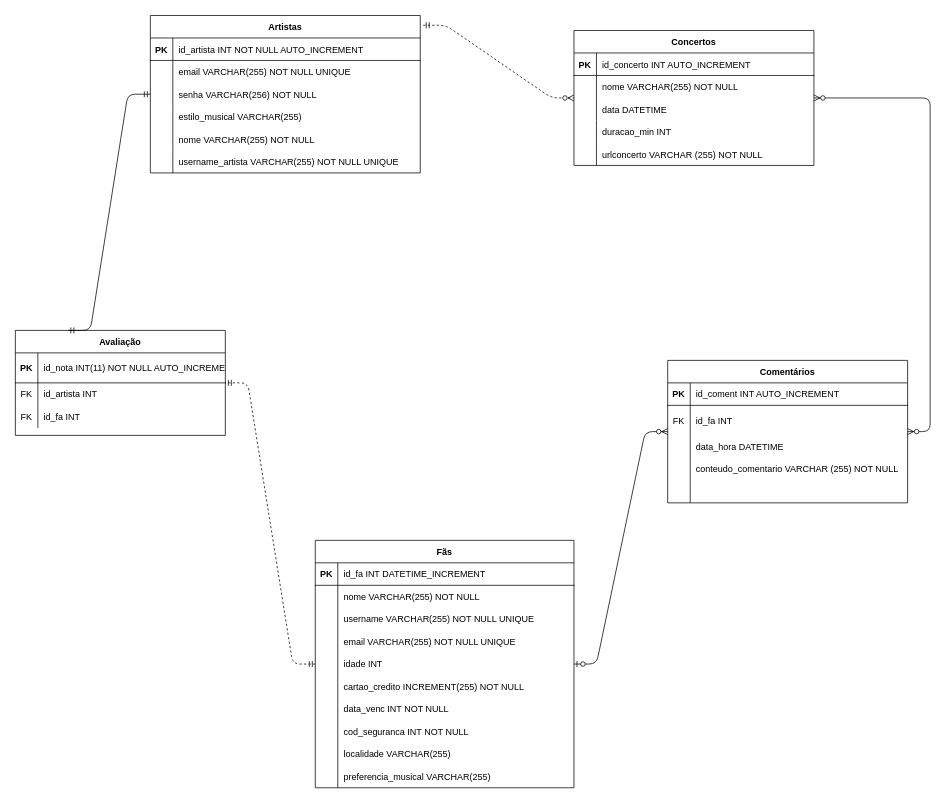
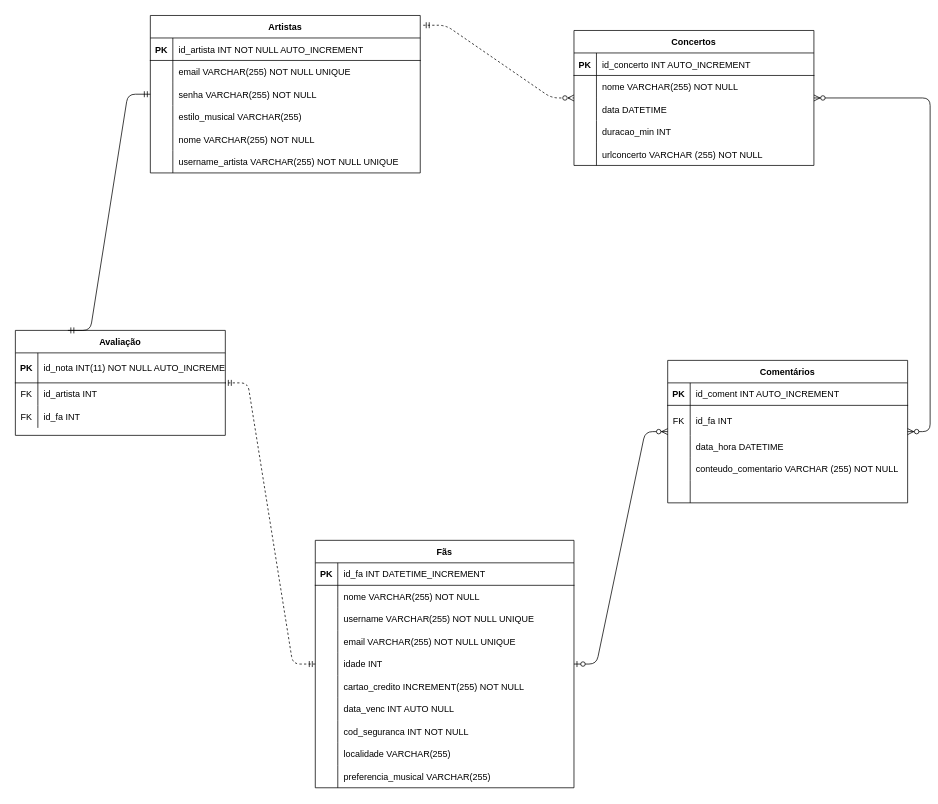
  <mxCell id="0" />
  <mxCell id="1" parent="0" />
  <mxCell id="2" value="Fãs" style="shape=table;startSize=30;container=1;collapsible=1;childLayout=tableLayout;fixedRows=1;rowLines=0;fontStyle=1;align=center;resizeLast=1;" parent="1" vertex="1"><mxGeometry x="420" y="720" width="345" height="330" as="geometry" /></mxCell>
  <mxCell id="3" value="" style="shape=partialRectangle;collapsible=0;dropTarget=0;pointerEvents=0;fillColor=none;points=[[0,0.5],[1,0.5]];portConstraint=eastwest;top=0;left=0;right=0;bottom=1;fontStyle=0" parent="2" vertex="1"><mxGeometry y="30" width="345" height="30" as="geometry" /></mxCell>
  <mxCell id="4" value="PK" style="shape=partialRectangle;overflow=hidden;connectable=0;fillColor=none;top=0;left=0;bottom=0;right=0;fontStyle=1;" parent="3" vertex="1"><mxGeometry width="30" height="30" as="geometry" /></mxCell>
  <mxCell id="5" value="id_fa INT DATETIME_INCREMENT " style="shape=partialRectangle;overflow=hidden;connectable=0;fillColor=none;top=0;left=0;bottom=0;right=0;align=left;spacingLeft=6;fontStyle=0;" parent="3" vertex="1"><mxGeometry x="30" width="315" height="30" as="geometry" /></mxCell>
  <mxCell id="6" value="" style="shape=partialRectangle;collapsible=0;dropTarget=0;pointerEvents=0;fillColor=none;points=[[0,0.5],[1,0.5]];portConstraint=eastwest;top=0;left=0;right=0;bottom=0;" parent="2" vertex="1"><mxGeometry y="60" width="345" height="30" as="geometry" /></mxCell>
  <mxCell id="7" value="" style="shape=partialRectangle;overflow=hidden;connectable=0;fillColor=none;top=0;left=0;bottom=0;right=0;" parent="6" vertex="1"><mxGeometry width="30" height="30" as="geometry" /></mxCell>
  <mxCell id="8" value="nome VARCHAR(255) NOT NULL" style="shape=partialRectangle;overflow=hidden;connectable=0;fillColor=none;top=0;left=0;bottom=0;right=0;align=left;spacingLeft=6;" parent="6" vertex="1"><mxGeometry x="30" width="315" height="30" as="geometry" /></mxCell>
  <mxCell id="9" value="" style="shape=partialRectangle;collapsible=0;dropTarget=0;pointerEvents=0;fillColor=none;points=[[0,0.5],[1,0.5]];portConstraint=eastwest;top=0;left=0;right=0;bottom=0;" parent="2" vertex="1"><mxGeometry y="90" width="345" height="30" as="geometry" /></mxCell>
  <mxCell id="10" value="" style="shape=partialRectangle;overflow=hidden;connectable=0;fillColor=none;top=0;left=0;bottom=0;right=0;" parent="9" vertex="1"><mxGeometry width="30" height="30" as="geometry" /></mxCell>
  <mxCell id="11" value="username VARCHAR(255) NOT NULL UNIQUE" style="shape=partialRectangle;overflow=hidden;connectable=0;fillColor=none;top=0;left=0;bottom=0;right=0;align=left;spacingLeft=6;" parent="9" vertex="1"><mxGeometry x="30" width="315" height="30" as="geometry" /></mxCell>
  <mxCell id="12" style="shape=partialRectangle;collapsible=0;dropTarget=0;pointerEvents=0;fillColor=none;points=[[0,0.5],[1,0.5]];portConstraint=eastwest;top=0;left=0;right=0;bottom=0;" vertex="1" parent="2"><mxGeometry y="120" width="345" height="30" as="geometry" /></mxCell>
  <mxCell id="13" style="shape=partialRectangle;overflow=hidden;connectable=0;fillColor=none;top=0;left=0;bottom=0;right=0;" vertex="1" parent="12"><mxGeometry width="30" height="30" as="geometry" /></mxCell>
  <mxCell id="14" value="email VARCHAR(255) NOT NULL UNIQUE" style="shape=partialRectangle;overflow=hidden;connectable=0;fillColor=none;top=0;left=0;bottom=0;right=0;align=left;spacingLeft=6;" vertex="1" parent="12"><mxGeometry x="30" width="315" height="30" as="geometry" /></mxCell>
  <mxCell id="15" style="shape=partialRectangle;collapsible=0;dropTarget=0;pointerEvents=0;fillColor=none;points=[[0,0.5],[1,0.5]];portConstraint=eastwest;top=0;left=0;right=0;bottom=0;" vertex="1" parent="2"><mxGeometry y="150" width="345" height="30" as="geometry" /></mxCell>
  <mxCell id="16" style="shape=partialRectangle;overflow=hidden;connectable=0;fillColor=none;top=0;left=0;bottom=0;right=0;" vertex="1" parent="15"><mxGeometry width="30" height="30" as="geometry" /></mxCell>
  <mxCell id="17" value="idade INT" style="shape=partialRectangle;overflow=hidden;connectable=0;fillColor=none;top=0;left=0;bottom=0;right=0;align=left;spacingLeft=6;" vertex="1" parent="15"><mxGeometry x="30" width="315" height="30" as="geometry" /></mxCell>
  <mxCell id="18" style="shape=partialRectangle;collapsible=0;dropTarget=0;pointerEvents=0;fillColor=none;points=[[0,0.5],[1,0.5]];portConstraint=eastwest;top=0;left=0;right=0;bottom=0;" vertex="1" parent="2"><mxGeometry y="180" width="345" height="30" as="geometry" /></mxCell>
  <mxCell id="19" style="shape=partialRectangle;overflow=hidden;connectable=0;fillColor=none;top=0;left=0;bottom=0;right=0;" vertex="1" parent="18"><mxGeometry width="30" height="30" as="geometry" /></mxCell>
  <mxCell id="20" value="cartao_credito INCREMENT(255) NOT NULL" style="shape=partialRectangle;overflow=hidden;connectable=0;fillColor=none;top=0;left=0;bottom=0;right=0;align=left;spacingLeft=6;" vertex="1" parent="18"><mxGeometry x="30" width="315" height="30" as="geometry" /></mxCell>
  <mxCell id="21" style="shape=partialRectangle;collapsible=0;dropTarget=0;pointerEvents=0;fillColor=none;points=[[0,0.5],[1,0.5]];portConstraint=eastwest;top=0;left=0;right=0;bottom=0;" vertex="1" parent="2"><mxGeometry y="210" width="345" height="30" as="geometry" /></mxCell>
  <mxCell id="22" style="shape=partialRectangle;overflow=hidden;connectable=0;fillColor=none;top=0;left=0;bottom=0;right=0;" vertex="1" parent="21"><mxGeometry width="30" height="30" as="geometry" /></mxCell>
- <mxCell id="23" value="data_venc INT NOT NULL" style="shape=partialRectangle;overflow=hidden;connectable=0;fillColor=none;top=0;left=0;bottom=0;right=0;align=left;spacingLeft=6;" vertex="1" parent="21"><mxGeometry x="30" width="315" height="30" as="geometry" /></mxCell>
+ <mxCell id="23" value="data_venc INT AUTO NULL" style="shape=partialRectangle;overflow=hidden;connectable=0;fillColor=none;top=0;left=0;bottom=0;right=0;align=left;spacingLeft=6;" vertex="1" parent="21"><mxGeometry x="30" width="315" height="30" as="geometry" /></mxCell>
  <mxCell id="24" style="shape=partialRectangle;collapsible=0;dropTarget=0;pointerEvents=0;fillColor=none;points=[[0,0.5],[1,0.5]];portConstraint=eastwest;top=0;left=0;right=0;bottom=0;" vertex="1" parent="2"><mxGeometry y="240" width="345" height="30" as="geometry" /></mxCell>
  <mxCell id="25" style="shape=partialRectangle;overflow=hidden;connectable=0;fillColor=none;top=0;left=0;bottom=0;right=0;" vertex="1" parent="24"><mxGeometry width="30" height="30" as="geometry" /></mxCell>
  <mxCell id="26" value="cod_seguranca INT NOT NULL" style="shape=partialRectangle;overflow=hidden;connectable=0;fillColor=none;top=0;left=0;bottom=0;right=0;align=left;spacingLeft=6;" vertex="1" parent="24"><mxGeometry x="30" width="315" height="30" as="geometry" /></mxCell>
  <mxCell id="27" style="shape=partialRectangle;collapsible=0;dropTarget=0;pointerEvents=0;fillColor=none;points=[[0,0.5],[1,0.5]];portConstraint=eastwest;top=0;left=0;right=0;bottom=0;" vertex="1" parent="2"><mxGeometry y="270" width="345" height="30" as="geometry" /></mxCell>
  <mxCell id="28" style="shape=partialRectangle;overflow=hidden;connectable=0;fillColor=none;top=0;left=0;bottom=0;right=0;" vertex="1" parent="27"><mxGeometry width="30" height="30" as="geometry" /></mxCell>
  <mxCell id="29" value="localidade VARCHAR(255)" style="shape=partialRectangle;overflow=hidden;connectable=0;fillColor=none;top=0;left=0;bottom=0;right=0;align=left;spacingLeft=6;" vertex="1" parent="27"><mxGeometry x="30" width="315" height="30" as="geometry" /></mxCell>
  <mxCell id="30" style="shape=partialRectangle;collapsible=0;dropTarget=0;pointerEvents=0;fillColor=none;points=[[0,0.5],[1,0.5]];portConstraint=eastwest;top=0;left=0;right=0;bottom=0;" vertex="1" parent="2"><mxGeometry y="300" width="345" height="30" as="geometry" /></mxCell>
  <mxCell id="31" style="shape=partialRectangle;overflow=hidden;connectable=0;fillColor=none;top=0;left=0;bottom=0;right=0;" vertex="1" parent="30"><mxGeometry width="30" height="30" as="geometry" /></mxCell>
  <mxCell id="32" value="preferencia_musical VARCHAR(255)" style="shape=partialRectangle;overflow=hidden;connectable=0;fillColor=none;top=0;left=0;bottom=0;right=0;align=left;spacingLeft=6;" vertex="1" parent="30"><mxGeometry x="30" width="315" height="30" as="geometry" /></mxCell>
  <mxCell id="33" value="Avaliação" style="shape=table;startSize=30;container=1;collapsible=1;childLayout=tableLayout;fixedRows=1;rowLines=0;fontStyle=1;align=center;resizeLast=1;" parent="1" vertex="1"><mxGeometry x="20" y="440" width="280" height="140" as="geometry" /></mxCell>
  <mxCell id="34" value="" style="shape=partialRectangle;collapsible=0;dropTarget=0;pointerEvents=0;fillColor=none;points=[[0,0.5],[1,0.5]];portConstraint=eastwest;top=0;left=0;right=0;bottom=1;" parent="33" vertex="1"><mxGeometry y="30" width="280" height="40" as="geometry" /></mxCell>
  <mxCell id="35" value="PK" style="shape=partialRectangle;overflow=hidden;connectable=0;fillColor=none;top=0;left=0;bottom=0;right=0;fontStyle=1;" parent="34" vertex="1"><mxGeometry width="30" height="40" as="geometry" /></mxCell>
  <mxCell id="36" value="id_nota INT(11) NOT NULL AUTO_INCREMENT" style="shape=partialRectangle;overflow=hidden;connectable=0;fillColor=none;top=0;left=0;bottom=0;right=0;align=left;spacingLeft=6;fontStyle=0;" parent="34" vertex="1"><mxGeometry x="30" width="250" height="40" as="geometry" /></mxCell>
  <mxCell id="37" value="" style="shape=partialRectangle;collapsible=0;dropTarget=0;pointerEvents=0;fillColor=none;points=[[0,0.5],[1,0.5]];portConstraint=eastwest;top=0;left=0;right=0;bottom=0;" parent="33" vertex="1"><mxGeometry y="70" width="280" height="30" as="geometry" /></mxCell>
  <mxCell id="38" value="FK" style="shape=partialRectangle;overflow=hidden;connectable=0;fillColor=none;top=0;left=0;bottom=0;right=0;" parent="37" vertex="1"><mxGeometry width="30" height="30" as="geometry" /></mxCell>
  <mxCell id="39" value="id_artista INT" style="shape=partialRectangle;overflow=hidden;connectable=0;fillColor=none;top=0;left=0;bottom=0;right=0;align=left;spacingLeft=6;" parent="37" vertex="1"><mxGeometry x="30" width="250" height="30" as="geometry" /></mxCell>
  <mxCell id="40" style="shape=partialRectangle;collapsible=0;dropTarget=0;pointerEvents=0;fillColor=none;points=[[0,0.5],[1,0.5]];portConstraint=eastwest;top=0;left=0;right=0;bottom=0;" vertex="1" parent="33"><mxGeometry y="100" width="280" height="30" as="geometry" /></mxCell>
  <mxCell id="41" value="FK" style="shape=partialRectangle;overflow=hidden;connectable=0;fillColor=none;top=0;left=0;bottom=0;right=0;" vertex="1" parent="40"><mxGeometry width="30" height="30" as="geometry" /></mxCell>
  <mxCell id="42" value="id_fa INT" style="shape=partialRectangle;overflow=hidden;connectable=0;fillColor=none;top=0;left=0;bottom=0;right=0;align=left;spacingLeft=6;" vertex="1" parent="40"><mxGeometry x="30" width="250" height="30" as="geometry" /></mxCell>
  <mxCell id="43" value="Artistas" style="shape=table;startSize=30;container=1;collapsible=1;childLayout=tableLayout;fixedRows=1;rowLines=0;fontStyle=1;align=center;resizeLast=1;" vertex="1" parent="1"><mxGeometry x="200" y="20" width="360" height="210" as="geometry"><mxRectangle x="40" y="30" width="80" height="30" as="alternateBounds" /></mxGeometry></mxCell>
  <mxCell id="44" value="" style="shape=partialRectangle;collapsible=0;dropTarget=0;pointerEvents=0;fillColor=none;points=[[0,0.5],[1,0.5]];portConstraint=eastwest;top=0;left=0;right=0;bottom=1;" vertex="1" parent="43"><mxGeometry y="30" width="360" height="30" as="geometry" /></mxCell>
  <mxCell id="45" value="PK" style="shape=partialRectangle;overflow=hidden;connectable=0;fillColor=none;top=0;left=0;bottom=0;right=0;fontStyle=1;" vertex="1" parent="44"><mxGeometry width="30" height="30" as="geometry" /></mxCell>
  <mxCell id="46" value="id_artista INT NOT NULL AUTO_INCREMENT" style="shape=partialRectangle;overflow=hidden;connectable=0;fillColor=none;top=0;left=0;bottom=0;right=0;align=left;spacingLeft=6;fontStyle=0;" vertex="1" parent="44"><mxGeometry x="30" width="330" height="30" as="geometry" /></mxCell>
  <mxCell id="47" value="" style="shape=partialRectangle;collapsible=0;dropTarget=0;pointerEvents=0;fillColor=none;points=[[0,0.5],[1,0.5]];portConstraint=eastwest;top=0;left=0;right=0;bottom=0;" vertex="1" parent="43"><mxGeometry y="60" width="360" height="30" as="geometry" /></mxCell>
  <mxCell id="48" value="" style="shape=partialRectangle;overflow=hidden;connectable=0;fillColor=none;top=0;left=0;bottom=0;right=0;" vertex="1" parent="47"><mxGeometry width="30" height="30" as="geometry" /></mxCell>
  <mxCell id="49" value="email VARCHAR(255) NOT NULL UNIQUE" style="shape=partialRectangle;overflow=hidden;connectable=0;fillColor=none;top=0;left=0;bottom=0;right=0;align=left;spacingLeft=6;" vertex="1" parent="47"><mxGeometry x="30" width="330" height="30" as="geometry" /></mxCell>
  <mxCell id="50" style="shape=partialRectangle;collapsible=0;dropTarget=0;pointerEvents=0;fillColor=none;points=[[0,0.5],[1,0.5]];portConstraint=eastwest;top=0;left=0;right=0;bottom=0;" vertex="1" parent="43"><mxGeometry y="90" width="360" height="30" as="geometry" /></mxCell>
  <mxCell id="51" style="shape=partialRectangle;overflow=hidden;connectable=0;fillColor=none;top=0;left=0;bottom=0;right=0;" vertex="1" parent="50"><mxGeometry width="30" height="30" as="geometry" /></mxCell>
- <mxCell id="52" value="senha VARCHAR(256) NOT NULL" style="shape=partialRectangle;overflow=hidden;connectable=0;fillColor=none;top=0;left=0;bottom=0;right=0;align=left;spacingLeft=6;" vertex="1" parent="50"><mxGeometry x="30" width="330" height="30" as="geometry" /></mxCell>
+ <mxCell id="52" value="senha VARCHAR(255) NOT NULL" style="shape=partialRectangle;overflow=hidden;connectable=0;fillColor=none;top=0;left=0;bottom=0;right=0;align=left;spacingLeft=6;" vertex="1" parent="50"><mxGeometry x="30" width="330" height="30" as="geometry" /></mxCell>
  <mxCell id="53" value="" style="shape=partialRectangle;collapsible=0;dropTarget=0;pointerEvents=0;fillColor=none;points=[[0,0.5],[1,0.5]];portConstraint=eastwest;top=0;left=0;right=0;bottom=0;" vertex="1" parent="43"><mxGeometry y="120" width="360" height="30" as="geometry" /></mxCell>
  <mxCell id="54" value="" style="shape=partialRectangle;overflow=hidden;connectable=0;fillColor=none;top=0;left=0;bottom=0;right=0;" vertex="1" parent="53"><mxGeometry width="30" height="30" as="geometry" /></mxCell>
  <mxCell id="55" value="estilo_musical VARCHAR(255)" style="shape=partialRectangle;overflow=hidden;connectable=0;fillColor=none;top=0;left=0;bottom=0;right=0;align=left;spacingLeft=6;" vertex="1" parent="53"><mxGeometry x="30" width="330" height="30" as="geometry" /></mxCell>
  <mxCell id="56" style="shape=partialRectangle;collapsible=0;dropTarget=0;pointerEvents=0;fillColor=none;points=[[0,0.5],[1,0.5]];portConstraint=eastwest;top=0;left=0;right=0;bottom=0;" vertex="1" parent="43"><mxGeometry y="150" width="360" height="30" as="geometry" /></mxCell>
  <mxCell id="57" style="shape=partialRectangle;overflow=hidden;connectable=0;fillColor=none;top=0;left=0;bottom=0;right=0;" vertex="1" parent="56"><mxGeometry width="30" height="30" as="geometry" /></mxCell>
  <mxCell id="58" value="nome VARCHAR(255) NOT NULL" style="shape=partialRectangle;overflow=hidden;connectable=0;fillColor=none;top=0;left=0;bottom=0;right=0;align=left;spacingLeft=6;" vertex="1" parent="56"><mxGeometry x="30" width="330" height="30" as="geometry" /></mxCell>
  <mxCell id="59" style="shape=partialRectangle;collapsible=0;dropTarget=0;pointerEvents=0;fillColor=none;points=[[0,0.5],[1,0.5]];portConstraint=eastwest;top=0;left=0;right=0;bottom=0;" vertex="1" parent="43"><mxGeometry y="180" width="360" height="30" as="geometry" /></mxCell>
  <mxCell id="60" style="shape=partialRectangle;overflow=hidden;connectable=0;fillColor=none;top=0;left=0;bottom=0;right=0;" vertex="1" parent="59"><mxGeometry width="30" height="30" as="geometry" /></mxCell>
  <mxCell id="61" value="username_artista VARCHAR(255) NOT NULL UNIQUE" style="shape=partialRectangle;overflow=hidden;connectable=0;fillColor=none;top=0;left=0;bottom=0;right=0;align=left;spacingLeft=6;" vertex="1" parent="59"><mxGeometry x="30" width="330" height="30" as="geometry" /></mxCell>
  <mxCell id="62" value="Comentários" style="shape=table;startSize=30;container=1;collapsible=1;childLayout=tableLayout;fixedRows=1;rowLines=0;fontStyle=1;align=center;resizeLast=1;" vertex="1" parent="1"><mxGeometry x="890" y="480" width="320" height="190" as="geometry" /></mxCell>
  <mxCell id="63" value="" style="shape=partialRectangle;collapsible=0;dropTarget=0;pointerEvents=0;fillColor=none;points=[[0,0.5],[1,0.5]];portConstraint=eastwest;top=0;left=0;right=0;bottom=1;" vertex="1" parent="62"><mxGeometry y="30" width="320" height="30" as="geometry" /></mxCell>
  <mxCell id="64" value="PK" style="shape=partialRectangle;overflow=hidden;connectable=0;fillColor=none;top=0;left=0;bottom=0;right=0;fontStyle=1;" vertex="1" parent="63"><mxGeometry width="30" height="30" as="geometry" /></mxCell>
  <mxCell id="65" value="id_coment INT AUTO_INCREMENT" style="shape=partialRectangle;overflow=hidden;connectable=0;fillColor=none;top=0;left=0;bottom=0;right=0;align=left;spacingLeft=6;fontStyle=0;" vertex="1" parent="63"><mxGeometry x="30" width="290" height="30" as="geometry" /></mxCell>
  <mxCell id="66" value="" style="shape=partialRectangle;collapsible=0;dropTarget=0;pointerEvents=0;fillColor=none;points=[[0,0.5],[1,0.5]];portConstraint=eastwest;top=0;left=0;right=0;bottom=0;" vertex="1" parent="62"><mxGeometry y="60" width="320" height="40" as="geometry" /></mxCell>
  <mxCell id="67" value="FK" style="shape=partialRectangle;overflow=hidden;connectable=0;fillColor=none;top=0;left=0;bottom=0;right=0;" vertex="1" parent="66"><mxGeometry width="30" height="40" as="geometry" /></mxCell>
  <mxCell id="68" value="id_fa INT" style="shape=partialRectangle;overflow=hidden;connectable=0;fillColor=none;top=0;left=0;bottom=0;right=0;align=left;spacingLeft=6;" vertex="1" parent="66"><mxGeometry x="30" width="290" height="40" as="geometry" /></mxCell>
  <mxCell id="69" style="shape=partialRectangle;collapsible=0;dropTarget=0;pointerEvents=0;fillColor=none;points=[[0,0.5],[1,0.5]];portConstraint=eastwest;top=0;left=0;right=0;bottom=0;" vertex="1" parent="62"><mxGeometry y="100" width="320" height="30" as="geometry" /></mxCell>
  <mxCell id="70" style="shape=partialRectangle;overflow=hidden;connectable=0;fillColor=none;top=0;left=0;bottom=0;right=0;" vertex="1" parent="69"><mxGeometry width="30" height="30" as="geometry" /></mxCell>
  <mxCell id="71" value="data_hora DATETIME" style="shape=partialRectangle;overflow=hidden;connectable=0;fillColor=none;top=0;left=0;bottom=0;right=0;align=left;spacingLeft=6;" vertex="1" parent="69"><mxGeometry x="30" width="290" height="30" as="geometry" /></mxCell>
  <mxCell id="72" style="shape=partialRectangle;collapsible=0;dropTarget=0;pointerEvents=0;fillColor=none;points=[[0,0.5],[1,0.5]];portConstraint=eastwest;top=0;left=0;right=0;bottom=0;" vertex="1" parent="62"><mxGeometry y="130" width="320" height="30" as="geometry" /></mxCell>
  <mxCell id="73" style="shape=partialRectangle;overflow=hidden;connectable=0;fillColor=none;top=0;left=0;bottom=0;right=0;" vertex="1" parent="72"><mxGeometry width="30" height="30" as="geometry" /></mxCell>
  <mxCell id="74" value="conteudo_comentario VARCHAR (255) NOT NULL" style="shape=partialRectangle;overflow=hidden;connectable=0;fillColor=none;top=0;left=0;bottom=0;right=0;align=left;spacingLeft=6;" vertex="1" parent="72"><mxGeometry x="30" width="290" height="30" as="geometry" /></mxCell>
  <mxCell id="75" style="shape=partialRectangle;collapsible=0;dropTarget=0;pointerEvents=0;fillColor=none;points=[[0,0.5],[1,0.5]];portConstraint=eastwest;top=0;left=0;right=0;bottom=0;" vertex="1" parent="62"><mxGeometry y="160" width="320" height="30" as="geometry" /></mxCell>
  <mxCell id="76" style="shape=partialRectangle;overflow=hidden;connectable=0;fillColor=none;top=0;left=0;bottom=0;right=0;" vertex="1" parent="75"><mxGeometry width="30" height="30" as="geometry" /></mxCell>
  <mxCell id="77" value="" style="shape=partialRectangle;overflow=hidden;connectable=0;fillColor=none;top=0;left=0;bottom=0;right=0;align=left;spacingLeft=6;" vertex="1" parent="75"><mxGeometry x="30" width="290" height="30" as="geometry" /></mxCell>
  <mxCell id="78" value="Concertos" style="shape=table;startSize=30;container=1;collapsible=1;childLayout=tableLayout;fixedRows=1;rowLines=0;fontStyle=1;align=center;resizeLast=1;" vertex="1" parent="1"><mxGeometry x="765" y="40" width="320" height="180" as="geometry" /></mxCell>
  <mxCell id="79" value="" style="shape=partialRectangle;collapsible=0;dropTarget=0;pointerEvents=0;fillColor=none;points=[[0,0.5],[1,0.5]];portConstraint=eastwest;top=0;left=0;right=0;bottom=1;" vertex="1" parent="78"><mxGeometry y="30" width="320" height="30" as="geometry" /></mxCell>
  <mxCell id="80" value="PK" style="shape=partialRectangle;overflow=hidden;connectable=0;fillColor=none;top=0;left=0;bottom=0;right=0;fontStyle=1;" vertex="1" parent="79"><mxGeometry width="30" height="30" as="geometry" /></mxCell>
  <mxCell id="81" value="id_concerto INT AUTO_INCREMENT" style="shape=partialRectangle;overflow=hidden;connectable=0;fillColor=none;top=0;left=0;bottom=0;right=0;align=left;spacingLeft=6;fontStyle=0;" vertex="1" parent="79"><mxGeometry x="30" width="290" height="30" as="geometry" /></mxCell>
  <mxCell id="82" value="" style="shape=partialRectangle;collapsible=0;dropTarget=0;pointerEvents=0;fillColor=none;points=[[0,0.5],[1,0.5]];portConstraint=eastwest;top=0;left=0;right=0;bottom=0;" vertex="1" parent="78"><mxGeometry y="60" width="320" height="30" as="geometry" /></mxCell>
  <mxCell id="83" value="" style="shape=partialRectangle;overflow=hidden;connectable=0;fillColor=none;top=0;left=0;bottom=0;right=0;" vertex="1" parent="82"><mxGeometry width="30" height="30" as="geometry" /></mxCell>
  <mxCell id="84" value="nome VARCHAR(255) NOT NULL" style="shape=partialRectangle;overflow=hidden;connectable=0;fillColor=none;top=0;left=0;bottom=0;right=0;align=left;spacingLeft=6;" vertex="1" parent="82"><mxGeometry x="30" width="290" height="30" as="geometry" /></mxCell>
  <mxCell id="85" style="shape=partialRectangle;collapsible=0;dropTarget=0;pointerEvents=0;fillColor=none;points=[[0,0.5],[1,0.5]];portConstraint=eastwest;top=0;left=0;right=0;bottom=0;" vertex="1" parent="78"><mxGeometry y="90" width="320" height="30" as="geometry" /></mxCell>
  <mxCell id="86" style="shape=partialRectangle;overflow=hidden;connectable=0;fillColor=none;top=0;left=0;bottom=0;right=0;" vertex="1" parent="85"><mxGeometry width="30" height="30" as="geometry" /></mxCell>
  <mxCell id="87" value="data DATETIME" style="shape=partialRectangle;overflow=hidden;connectable=0;fillColor=none;top=0;left=0;bottom=0;right=0;align=left;spacingLeft=6;" vertex="1" parent="85"><mxGeometry x="30" width="290" height="30" as="geometry" /></mxCell>
  <mxCell id="88" style="shape=partialRectangle;collapsible=0;dropTarget=0;pointerEvents=0;fillColor=none;points=[[0,0.5],[1,0.5]];portConstraint=eastwest;top=0;left=0;right=0;bottom=0;" vertex="1" parent="78"><mxGeometry y="120" width="320" height="30" as="geometry" /></mxCell>
  <mxCell id="89" style="shape=partialRectangle;overflow=hidden;connectable=0;fillColor=none;top=0;left=0;bottom=0;right=0;" vertex="1" parent="88"><mxGeometry width="30" height="30" as="geometry" /></mxCell>
  <mxCell id="90" value="duracao_min INT" style="shape=partialRectangle;overflow=hidden;connectable=0;fillColor=none;top=0;left=0;bottom=0;right=0;align=left;spacingLeft=6;" vertex="1" parent="88"><mxGeometry x="30" width="290" height="30" as="geometry" /></mxCell>
  <mxCell id="91" style="shape=partialRectangle;collapsible=0;dropTarget=0;pointerEvents=0;fillColor=none;points=[[0,0.5],[1,0.5]];portConstraint=eastwest;top=0;left=0;right=0;bottom=0;" vertex="1" parent="78"><mxGeometry y="150" width="320" height="30" as="geometry" /></mxCell>
  <mxCell id="92" style="shape=partialRectangle;overflow=hidden;connectable=0;fillColor=none;top=0;left=0;bottom=0;right=0;" vertex="1" parent="91"><mxGeometry width="30" height="30" as="geometry" /></mxCell>
  <mxCell id="93" value="urlconcerto VARCHAR (255) NOT NULL" style="shape=partialRectangle;overflow=hidden;connectable=0;fillColor=none;top=0;left=0;bottom=0;right=0;align=left;spacingLeft=6;" vertex="1" parent="91"><mxGeometry x="30" width="290" height="30" as="geometry" /></mxCell>
  <mxCell id="94" value="" style="edgeStyle=entityRelationEdgeStyle;fontSize=12;html=1;endArrow=ERzeroToMany;startArrow=ERzeroToOne;" edge="1" parent="1" source="2" target="62"><mxGeometry width="100" height="100" relative="1" as="geometry"><mxPoint x="690" y="520" as="sourcePoint" /><mxPoint x="790" y="420" as="targetPoint" /></mxGeometry></mxCell>
  <mxCell id="95" value="" style="edgeStyle=entityRelationEdgeStyle;fontSize=12;html=1;endArrow=ERzeroToMany;endFill=1;startArrow=ERzeroToMany;" edge="1" parent="1" source="62" target="78"><mxGeometry width="100" height="100" relative="1" as="geometry"><mxPoint x="660" y="330" as="sourcePoint" /><mxPoint x="760" y="120" as="targetPoint" /></mxGeometry></mxCell>
  <mxCell id="96" value="" style="edgeStyle=entityRelationEdgeStyle;fontSize=12;html=1;endArrow=ERzeroToMany;startArrow=ERmandOne;exitX=1.011;exitY=0.062;exitDx=0;exitDy=0;exitPerimeter=0;dashed=1;" edge="1" parent="1" source="43" target="78"><mxGeometry width="100" height="100" relative="1" as="geometry"><mxPoint x="410" y="120" as="sourcePoint" /><mxPoint x="510" y="20" as="targetPoint" /></mxGeometry></mxCell>
  <mxCell id="97" value="" style="edgeStyle=entityRelationEdgeStyle;fontSize=12;html=1;endArrow=ERmandOne;startArrow=ERmandOne;dashed=1;" edge="1" parent="1" source="2" target="33"><mxGeometry width="100" height="100" relative="1" as="geometry"><mxPoint x="180" y="620" as="sourcePoint" /><mxPoint x="280" y="520" as="targetPoint" /></mxGeometry></mxCell>
  <mxCell id="98" value="" style="edgeStyle=entityRelationEdgeStyle;fontSize=12;html=1;endArrow=ERmandOne;startArrow=ERmandOne;exitX=0.25;exitY=0;exitDx=0;exitDy=0;" edge="1" parent="1" source="33" target="43"><mxGeometry width="100" height="100" relative="1" as="geometry"><mxPoint x="-70" y="300" as="sourcePoint" /><mxPoint x="100" y="-30" as="targetPoint" /></mxGeometry></mxCell>
